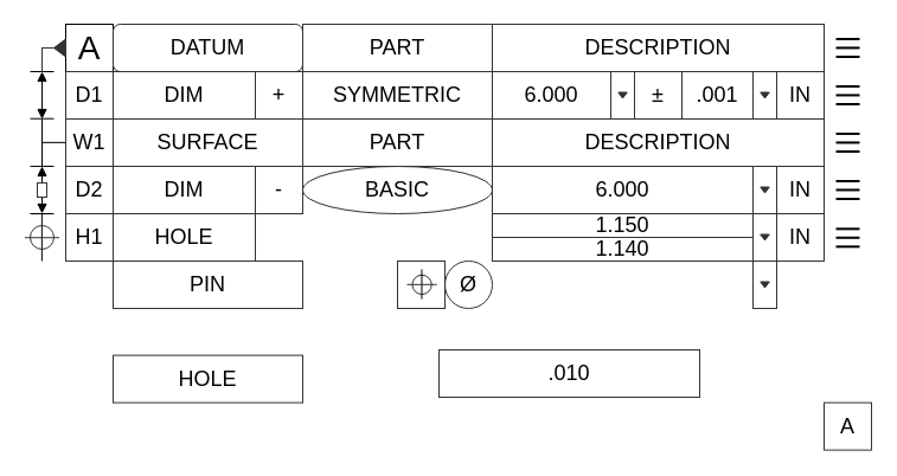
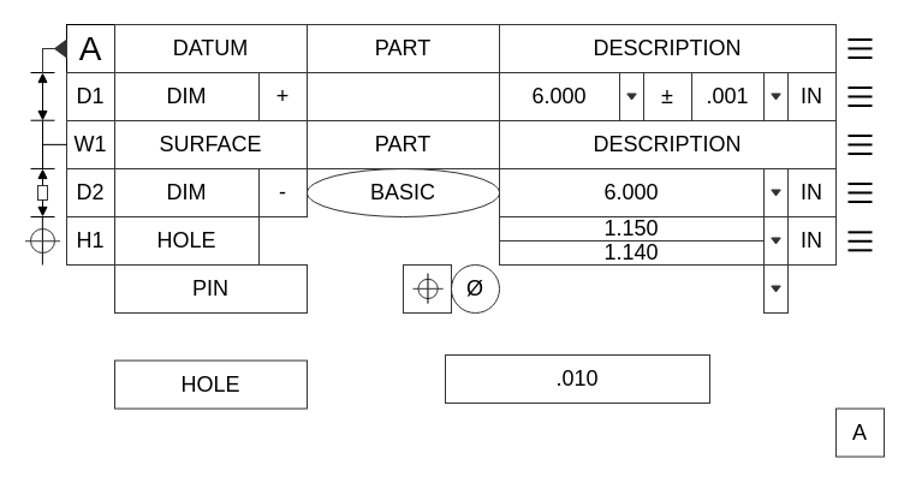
  <mxCell id="0" />
  <mxCell id="1" parent="0" />
  <mxCell id="2" value="" style="endArrow=none;html=1;rounded=0;fontSize=18;" parent="1" edge="1"><mxGeometry width="50" height="50" relative="1" as="geometry"><mxPoint x="34.89" y="220" as="sourcePoint" /><mxPoint x="34.89" y="180" as="targetPoint" /></mxGeometry></mxCell>
  <mxCell id="3" value="A" style="rounded=0;whiteSpace=wrap;html=1;fontSize=28;fontStyle=0;" parent="1" vertex="1"><mxGeometry x="55" y="20" width="40" height="40" as="geometry" /></mxCell>
- <mxCell id="4" value="DATUM" style="whiteSpace=wrap;html=1;strokeColor=#333333;fontSize=18;rounded=1;" parent="1" vertex="1"><mxGeometry x="95" y="20" width="160" height="40" as="geometry" /></mxCell>
+ <mxCell id="4" value="DATUM" style="rounded=0;whiteSpace=wrap;html=1;strokeColor=#333333;fontSize=18;" parent="1" vertex="1"><mxGeometry x="95" y="20" width="160" height="40" as="geometry" /></mxCell>
  <mxCell id="5" value="" style="triangle;whiteSpace=wrap;html=1;strokeColor=#333333;fillColor=#333333;flipH=1;" parent="1" vertex="1"><mxGeometry x="45" y="32.5" width="10" height="15" as="geometry" /></mxCell>
  <mxCell id="6" value="DIM" style="rounded=0;whiteSpace=wrap;html=1;strokeColor=#333333;fontSize=18;" parent="1" vertex="1"><mxGeometry x="95" y="60" width="120" height="40" as="geometry" /></mxCell>
  <mxCell id="7" value="D1" style="rounded=0;whiteSpace=wrap;html=1;fontSize=18;strokeColor=#333333;fillColor=none;" parent="1" vertex="1"><mxGeometry x="55" y="60" width="40" height="40" as="geometry" /></mxCell>
  <mxCell id="8" value="" style="endArrow=none;html=1;rounded=0;fontSize=18;" parent="1" edge="1"><mxGeometry width="50" height="50" relative="1" as="geometry"><mxPoint x="25" y="60" as="sourcePoint" /><mxPoint x="45" y="60" as="targetPoint" /></mxGeometry></mxCell>
  <mxCell id="9" value="" style="shape=partialRectangle;whiteSpace=wrap;html=1;bottom=0;right=0;fillColor=none;fontSize=18;strokeColor=#333333;" parent="1" vertex="1"><mxGeometry x="35" y="40" width="10" height="20" as="geometry" /></mxCell>
  <mxCell id="10" value="" style="endArrow=block;startArrow=block;html=1;rounded=0;fontSize=18;exitX=0;exitY=1;exitDx=0;exitDy=0;startFill=1;endFill=1;" parent="1" source="9" edge="1"><mxGeometry width="50" height="50" relative="1" as="geometry"><mxPoint x="105" y="70" as="sourcePoint" /><mxPoint x="35" y="100" as="targetPoint" /></mxGeometry></mxCell>
  <mxCell id="11" value="" style="endArrow=none;html=1;rounded=0;fontSize=18;" parent="1" edge="1"><mxGeometry width="50" height="50" relative="1" as="geometry"><mxPoint x="25" y="99.72" as="sourcePoint" /><mxPoint x="45" y="99.72" as="targetPoint" /></mxGeometry></mxCell>
- <mxCell id="12" value="SYMMETRIC" style="rounded=0;whiteSpace=wrap;html=1;fontSize=18;strokeColor=#333333;fillColor=none;" parent="1" vertex="1"><mxGeometry x="255" y="60" width="160" height="40" as="geometry" /></mxCell>
  <mxCell id="13" value="PART" style="rounded=0;whiteSpace=wrap;html=1;fontSize=18;strokeColor=#333333;fillColor=none;align=center;spacingLeft=0;" parent="1" vertex="1"><mxGeometry x="255" y="20" width="160" height="40" as="geometry" /></mxCell>
  <mxCell id="14" value="SURFACE" style="rounded=0;whiteSpace=wrap;html=1;strokeColor=#333333;fontSize=18;" parent="1" vertex="1"><mxGeometry x="95" y="100" width="160" height="40" as="geometry" /></mxCell>
  <mxCell id="15" value="W1" style="rounded=0;whiteSpace=wrap;html=1;fontSize=18;strokeColor=#333333;fillColor=none;" parent="1" vertex="1"><mxGeometry x="55" y="100" width="40" height="40" as="geometry" /></mxCell>
  <mxCell id="16" value="" style="group" parent="1" vertex="1" connectable="0"><mxGeometry x="705" y="32.5" width="20.0" height="15" as="geometry" /></mxCell>
  <mxCell id="17" value="" style="endArrow=none;html=1;rounded=0;fontSize=18;strokeWidth=2;" parent="16" edge="1"><mxGeometry width="50" height="50" relative="1" as="geometry"><mxPoint as="sourcePoint" /><mxPoint x="20" as="targetPoint" /></mxGeometry></mxCell>
  <mxCell id="18" value="" style="endArrow=none;html=1;rounded=0;fontSize=18;strokeWidth=2;" parent="16" edge="1"><mxGeometry width="50" height="50" relative="1" as="geometry"><mxPoint x="1.137e-13" y="7.44" as="sourcePoint" /><mxPoint x="20.0" y="7.44" as="targetPoint" /></mxGeometry></mxCell>
  <mxCell id="19" value="" style="endArrow=none;html=1;rounded=0;fontSize=18;strokeWidth=2;" parent="16" edge="1"><mxGeometry width="50" height="50" relative="1" as="geometry"><mxPoint x="1.137e-13" y="15" as="sourcePoint" /><mxPoint x="20.0" y="15" as="targetPoint" /></mxGeometry></mxCell>
  <mxCell id="20" value="6.000" style="rounded=0;whiteSpace=wrap;html=1;fontSize=18;strokeColor=#333333;strokeWidth=1;fillColor=none;" parent="1" vertex="1"><mxGeometry x="415" y="60" width="100" height="40" as="geometry" /></mxCell>
  <mxCell id="21" value="IN" style="rounded=0;whiteSpace=wrap;html=1;fontSize=18;strokeColor=#333333;fillColor=none;" parent="1" vertex="1"><mxGeometry x="655" y="60" width="40" height="40" as="geometry" /></mxCell>
  <mxCell id="22" value="H1" style="rounded=0;whiteSpace=wrap;html=1;fontSize=18;strokeColor=#333333;fillColor=none;" parent="1" vertex="1"><mxGeometry x="55" y="180" width="40" height="40" as="geometry" /></mxCell>
  <mxCell id="23" value="HOLE" style="rounded=0;whiteSpace=wrap;html=1;strokeColor=#333333;fontSize=18;" parent="1" vertex="1"><mxGeometry x="95" y="180" width="120" height="40" as="geometry" /></mxCell>
  <mxCell id="24" value="" style="endArrow=none;html=1;rounded=0;fontSize=18;" parent="1" edge="1"><mxGeometry width="50" height="50" relative="1" as="geometry"><mxPoint x="35" y="119.86" as="sourcePoint" /><mxPoint x="55" y="119.86" as="targetPoint" /></mxGeometry></mxCell>
  <mxCell id="25" value="" style="endArrow=none;html=1;rounded=0;fontSize=18;" parent="1" edge="1"><mxGeometry width="50" height="50" relative="1" as="geometry"><mxPoint x="35" y="140" as="sourcePoint" /><mxPoint x="35" y="100" as="targetPoint" /></mxGeometry></mxCell>
  <mxCell id="26" value="" style="endArrow=none;html=1;rounded=0;fontSize=18;" parent="1" edge="1"><mxGeometry width="50" height="50" relative="1" as="geometry"><mxPoint x="25" y="139.95" as="sourcePoint" /><mxPoint x="45" y="139.95" as="targetPoint" /></mxGeometry></mxCell>
  <mxCell id="27" value="" style="endArrow=block;startArrow=block;html=1;rounded=0;fontSize=18;exitX=0;exitY=1;exitDx=0;exitDy=0;startFill=1;endFill=1;" parent="1" edge="1"><mxGeometry width="50" height="50" relative="1" as="geometry"><mxPoint x="35" y="139.95" as="sourcePoint" /><mxPoint x="35" y="179.95" as="targetPoint" /></mxGeometry></mxCell>
  <mxCell id="28" value="" style="endArrow=none;html=1;rounded=0;fontSize=18;" parent="1" edge="1"><mxGeometry width="50" height="50" relative="1" as="geometry"><mxPoint x="25" y="180" as="sourcePoint" /><mxPoint x="45" y="180" as="targetPoint" /></mxGeometry></mxCell>
  <mxCell id="29" value="DIM" style="rounded=0;whiteSpace=wrap;html=1;strokeColor=#333333;fontSize=18;" parent="1" vertex="1"><mxGeometry x="95" y="140" width="120" height="40" as="geometry" /></mxCell>
  <mxCell id="30" value="D2" style="rounded=0;whiteSpace=wrap;html=1;fontSize=18;strokeColor=#333333;fillColor=none;" parent="1" vertex="1"><mxGeometry x="55" y="140" width="40" height="40" as="geometry" /></mxCell>
  <mxCell id="31" value="±" style="rounded=0;whiteSpace=wrap;html=1;fontSize=18;strokeColor=#333333;strokeWidth=1;fillColor=none;" parent="1" vertex="1"><mxGeometry x="535" y="60" width="40" height="40" as="geometry" /></mxCell>
  <mxCell id="32" value=".001" style="rounded=0;whiteSpace=wrap;html=1;fontSize=18;strokeColor=#333333;strokeWidth=1;fillColor=none;" parent="1" vertex="1"><mxGeometry x="575" y="60" width="60" height="40" as="geometry" /></mxCell>
  <mxCell id="33" value="" style="rounded=0;whiteSpace=wrap;html=1;fontSize=28;strokeColor=#333333;fillColor=none;" parent="1" vertex="1"><mxGeometry x="515" y="60" width="20" height="40" as="geometry" /></mxCell>
  <mxCell id="34" value="" style="triangle;whiteSpace=wrap;html=1;strokeColor=#333333;fillColor=#333333;flipH=1;rotation=-90;" parent="1" vertex="1"><mxGeometry x="522.5" y="76.25" width="5" height="7.5" as="geometry" /></mxCell>
  <mxCell id="35" value="" style="rounded=0;whiteSpace=wrap;html=1;fontSize=28;strokeColor=#333333;fillColor=none;" parent="1" vertex="1"><mxGeometry x="635" y="60" width="20" height="40" as="geometry" /></mxCell>
  <mxCell id="36" value="" style="triangle;whiteSpace=wrap;html=1;strokeColor=#333333;fillColor=#333333;flipH=1;rotation=-90;" parent="1" vertex="1"><mxGeometry x="642.5" y="76.25" width="5" height="7.5" as="geometry" /></mxCell>
  <mxCell id="37" value="BASIC" style="ellipse;whiteSpace=wrap;html=1;fontSize=18;strokeColor=#333333;fillColor=none;" parent="1" vertex="1"><mxGeometry x="255" y="140" width="160" height="40" as="geometry" /></mxCell>
  <mxCell id="38" value="PART" style="rounded=0;whiteSpace=wrap;html=1;fontSize=18;strokeColor=#333333;fillColor=none;align=center;spacingLeft=0;" parent="1" vertex="1"><mxGeometry x="255" y="100" width="160" height="40" as="geometry" /></mxCell>
  <mxCell id="39" value="DESCRIPTION" style="rounded=0;whiteSpace=wrap;html=1;fontSize=18;strokeColor=#333333;fillColor=none;align=center;spacingLeft=0;" parent="1" vertex="1"><mxGeometry x="415" y="100" width="280" height="40" as="geometry" /></mxCell>
  <mxCell id="40" value="DESCRIPTION" style="rounded=0;whiteSpace=wrap;html=1;fontSize=18;strokeColor=#333333;fillColor=none;align=center;spacingLeft=0;" parent="1" vertex="1"><mxGeometry x="415" y="20" width="280" height="40" as="geometry" /></mxCell>
  <mxCell id="41" value="6.000" style="rounded=0;whiteSpace=wrap;html=1;fontSize=18;strokeColor=#333333;strokeWidth=1;fillColor=none;" parent="1" vertex="1"><mxGeometry x="415" y="140" width="220" height="40" as="geometry" /></mxCell>
  <mxCell id="42" value="" style="rounded=0;whiteSpace=wrap;html=1;fontSize=28;strokeColor=#333333;fillColor=none;" parent="1" vertex="1"><mxGeometry x="635" y="140" width="20" height="40" as="geometry" /></mxCell>
  <mxCell id="43" value="" style="triangle;whiteSpace=wrap;html=1;strokeColor=#333333;fillColor=#333333;flipH=1;rotation=-90;" parent="1" vertex="1"><mxGeometry x="642.5" y="156.25" width="5" height="7.5" as="geometry" /></mxCell>
  <mxCell id="44" value="IN" style="rounded=0;whiteSpace=wrap;html=1;fontSize=18;strokeColor=#333333;fillColor=none;" parent="1" vertex="1"><mxGeometry x="655" y="140" width="40" height="40" as="geometry" /></mxCell>
  <mxCell id="45" value="" style="group" parent="1" vertex="1" connectable="0"><mxGeometry x="705" y="72.5" width="20.0" height="15" as="geometry" /></mxCell>
  <mxCell id="46" value="" style="endArrow=none;html=1;rounded=0;fontSize=18;strokeWidth=2;" parent="45" edge="1"><mxGeometry width="50" height="50" relative="1" as="geometry"><mxPoint as="sourcePoint" /><mxPoint x="20" as="targetPoint" /></mxGeometry></mxCell>
  <mxCell id="47" value="" style="endArrow=none;html=1;rounded=0;fontSize=18;strokeWidth=2;" parent="45" edge="1"><mxGeometry width="50" height="50" relative="1" as="geometry"><mxPoint x="1.137e-13" y="7.44" as="sourcePoint" /><mxPoint x="20.0" y="7.44" as="targetPoint" /></mxGeometry></mxCell>
  <mxCell id="48" value="" style="endArrow=none;html=1;rounded=0;fontSize=18;strokeWidth=2;" parent="45" edge="1"><mxGeometry width="50" height="50" relative="1" as="geometry"><mxPoint x="1.137e-13" y="15" as="sourcePoint" /><mxPoint x="20.0" y="15" as="targetPoint" /></mxGeometry></mxCell>
  <mxCell id="49" value="" style="group" parent="1" vertex="1" connectable="0"><mxGeometry x="705" y="112.5" width="20.0" height="15" as="geometry" /></mxCell>
  <mxCell id="50" value="" style="endArrow=none;html=1;rounded=0;fontSize=18;strokeWidth=2;" parent="49" edge="1"><mxGeometry width="50" height="50" relative="1" as="geometry"><mxPoint as="sourcePoint" /><mxPoint x="20" as="targetPoint" /></mxGeometry></mxCell>
  <mxCell id="51" value="" style="endArrow=none;html=1;rounded=0;fontSize=18;strokeWidth=2;" parent="49" edge="1"><mxGeometry width="50" height="50" relative="1" as="geometry"><mxPoint x="1.137e-13" y="7.44" as="sourcePoint" /><mxPoint x="20.0" y="7.44" as="targetPoint" /></mxGeometry></mxCell>
  <mxCell id="52" value="" style="endArrow=none;html=1;rounded=0;fontSize=18;strokeWidth=2;" parent="49" edge="1"><mxGeometry width="50" height="50" relative="1" as="geometry"><mxPoint x="1.137e-13" y="15" as="sourcePoint" /><mxPoint x="20.0" y="15" as="targetPoint" /></mxGeometry></mxCell>
  <mxCell id="53" value="" style="group" parent="1" vertex="1" connectable="0"><mxGeometry x="705" y="152.5" width="20.0" height="15" as="geometry" /></mxCell>
  <mxCell id="54" value="" style="endArrow=none;html=1;rounded=0;fontSize=18;strokeWidth=2;" parent="53" edge="1"><mxGeometry width="50" height="50" relative="1" as="geometry"><mxPoint as="sourcePoint" /><mxPoint x="20" as="targetPoint" /></mxGeometry></mxCell>
  <mxCell id="55" value="" style="endArrow=none;html=1;rounded=0;fontSize=18;strokeWidth=2;" parent="53" edge="1"><mxGeometry width="50" height="50" relative="1" as="geometry"><mxPoint x="1.137e-13" y="7.44" as="sourcePoint" /><mxPoint x="20.0" y="7.44" as="targetPoint" /></mxGeometry></mxCell>
  <mxCell id="56" value="" style="endArrow=none;html=1;rounded=0;fontSize=18;strokeWidth=2;" parent="53" edge="1"><mxGeometry width="50" height="50" relative="1" as="geometry"><mxPoint x="1.137e-13" y="15" as="sourcePoint" /><mxPoint x="20.0" y="15" as="targetPoint" /></mxGeometry></mxCell>
  <mxCell id="57" value="" style="ellipse;whiteSpace=wrap;html=1;aspect=fixed;fontSize=8;strokeColor=#333333;strokeWidth=1;fillColor=none;" parent="1" vertex="1"><mxGeometry x="25" y="190" width="20" height="20" as="geometry" /></mxCell>
  <mxCell id="58" value="" style="endArrow=none;html=1;rounded=0;fontSize=8;strokeWidth=1;strokeColor=#333333;" parent="1" edge="1"><mxGeometry width="50" height="50" relative="1" as="geometry"><mxPoint x="20.5" y="200.22" as="sourcePoint" /><mxPoint x="49.5" y="200.22" as="targetPoint" /></mxGeometry></mxCell>
  <mxCell id="59" value="1.150" style="rounded=0;whiteSpace=wrap;html=1;fontSize=18;strokeColor=#333333;strokeWidth=1;fillColor=none;" parent="1" vertex="1"><mxGeometry x="415" y="180" width="220" height="20" as="geometry" /></mxCell>
  <mxCell id="60" value="1.140" style="rounded=0;whiteSpace=wrap;html=1;fontSize=18;strokeColor=#333333;strokeWidth=1;fillColor=none;" parent="1" vertex="1"><mxGeometry x="415" y="200" width="220" height="20" as="geometry" /></mxCell>
  <mxCell id="61" value="IN" style="rounded=0;whiteSpace=wrap;html=1;fontSize=18;strokeColor=#333333;fillColor=none;" parent="1" vertex="1"><mxGeometry x="655" y="180" width="40" height="40" as="geometry" /></mxCell>
  <mxCell id="62" value="" style="rounded=0;whiteSpace=wrap;html=1;fontSize=28;strokeColor=#333333;fillColor=none;" parent="1" vertex="1"><mxGeometry x="635" y="180" width="20" height="40" as="geometry" /></mxCell>
  <mxCell id="63" value="" style="triangle;whiteSpace=wrap;html=1;strokeColor=#333333;fillColor=#333333;flipH=1;rotation=-90;" parent="1" vertex="1"><mxGeometry x="642.5" y="196.25" width="5" height="7.5" as="geometry" /></mxCell>
  <mxCell id="64" value="Ø" style="ellipse;whiteSpace=wrap;html=1;fontSize=18;strokeColor=#333333;fillColor=none;" parent="1" vertex="1"><mxGeometry x="375" y="220" width="40" height="40" as="geometry" /></mxCell>
  <mxCell id="65" value="" style="group" parent="1" vertex="1" connectable="0"><mxGeometry x="705" y="192.83" width="20.0" height="15" as="geometry" /></mxCell>
  <mxCell id="66" value="" style="endArrow=none;html=1;rounded=0;fontSize=18;strokeWidth=2;" parent="65" edge="1"><mxGeometry width="50" height="50" relative="1" as="geometry"><mxPoint as="sourcePoint" /><mxPoint x="20" as="targetPoint" /></mxGeometry></mxCell>
  <mxCell id="67" value="" style="endArrow=none;html=1;rounded=0;fontSize=18;strokeWidth=2;" parent="65" edge="1"><mxGeometry width="50" height="50" relative="1" as="geometry"><mxPoint x="1.137e-13" y="7.44" as="sourcePoint" /><mxPoint x="20.0" y="7.44" as="targetPoint" /></mxGeometry></mxCell>
  <mxCell id="68" value="" style="endArrow=none;html=1;rounded=0;fontSize=18;strokeWidth=2;" parent="65" edge="1"><mxGeometry width="50" height="50" relative="1" as="geometry"><mxPoint x="1.137e-13" y="15" as="sourcePoint" /><mxPoint x="20.0" y="15" as="targetPoint" /></mxGeometry></mxCell>
  <mxCell id="69" value="A" style="rounded=0;whiteSpace=wrap;html=1;fontSize=18;strokeColor=#333333;fillColor=none;" parent="1" vertex="1"><mxGeometry x="695" y="339.59" width="40" height="40" as="geometry" /></mxCell>
  <mxCell id="70" value="" style="rounded=0;whiteSpace=wrap;html=1;fontSize=8;strokeColor=#333333;strokeWidth=1;fillColor=default;" parent="1" vertex="1"><mxGeometry x="31" y="154" width="8" height="12" as="geometry" /></mxCell>
  <mxCell id="71" value=".010" style="rounded=0;whiteSpace=wrap;html=1;fontSize=18;strokeColor=#333333;strokeWidth=1;fillColor=none;" parent="1" vertex="1"><mxGeometry x="370" y="295" width="220" height="40" as="geometry" /></mxCell>
  <mxCell id="72" value="PIN" style="rounded=0;whiteSpace=wrap;html=1;strokeColor=#333333;fontSize=18;" parent="1" vertex="1"><mxGeometry x="95" y="220" width="160" height="40" as="geometry" /></mxCell>
  <mxCell id="73" value="HOLE" style="rounded=0;whiteSpace=wrap;html=1;strokeColor=#333333;fontSize=18;" parent="1" vertex="1"><mxGeometry x="95" y="299.59" width="160" height="40" as="geometry" /></mxCell>
  <mxCell id="74" value="" style="group" parent="1" vertex="1" connectable="0"><mxGeometry x="335" y="220" width="40" height="40" as="geometry" /></mxCell>
  <mxCell id="75" value="" style="rounded=0;whiteSpace=wrap;html=1;fontSize=18;strokeColor=#333333;fillColor=none;" parent="74" vertex="1"><mxGeometry width="40" height="40" as="geometry" /></mxCell>
  <mxCell id="76" value="" style="group" parent="74" vertex="1" connectable="0"><mxGeometry x="8" y="7.0" width="25.17" height="25.17" as="geometry" /></mxCell>
  <mxCell id="77" value="" style="ellipse;whiteSpace=wrap;html=1;aspect=fixed;fontSize=8;strokeColor=#333333;strokeWidth=1;fillColor=none;" parent="76" vertex="1"><mxGeometry x="4.462" y="4.796" width="16.239" height="16.239" as="geometry" /></mxCell>
  <mxCell id="78" value="" style="endArrow=none;html=1;rounded=0;fontSize=18;" parent="76" edge="1"><mxGeometry width="50" height="50" relative="1" as="geometry"><mxPoint x="12.481" y="25.17" as="sourcePoint" /><mxPoint x="12.481" as="targetPoint" /></mxGeometry></mxCell>
  <mxCell id="79" value="" style="endArrow=none;html=1;rounded=0;fontSize=8;strokeWidth=1;strokeColor=#333333;" parent="76" edge="1"><mxGeometry width="50" height="50" relative="1" as="geometry"><mxPoint x="25.17" y="12.817" as="sourcePoint" /><mxPoint y="12.817" as="targetPoint" /></mxGeometry></mxCell>
  <mxCell id="80" value="+" style="rounded=0;whiteSpace=wrap;html=1;fontSize=18;strokeColor=#333333;fillColor=none;" parent="1" vertex="1"><mxGeometry x="215" y="60" width="40" height="40" as="geometry" /></mxCell>
  <mxCell id="81" value="-" style="rounded=0;whiteSpace=wrap;html=1;fontSize=18;strokeColor=#333333;fillColor=none;" parent="1" vertex="1"><mxGeometry x="215" y="140" width="40" height="40" as="geometry" /></mxCell>
  <mxCell id="82" value="" style="rounded=0;whiteSpace=wrap;html=1;fontSize=28;strokeColor=#333333;fillColor=none;" parent="1" vertex="1"><mxGeometry x="635" y="220" width="20" height="40" as="geometry" /></mxCell>
  <mxCell id="83" value="" style="triangle;whiteSpace=wrap;html=1;strokeColor=#333333;fillColor=#333333;flipH=1;rotation=-90;" parent="1" vertex="1"><mxGeometry x="642.5" y="236.25" width="5" height="7.5" as="geometry" /></mxCell>
